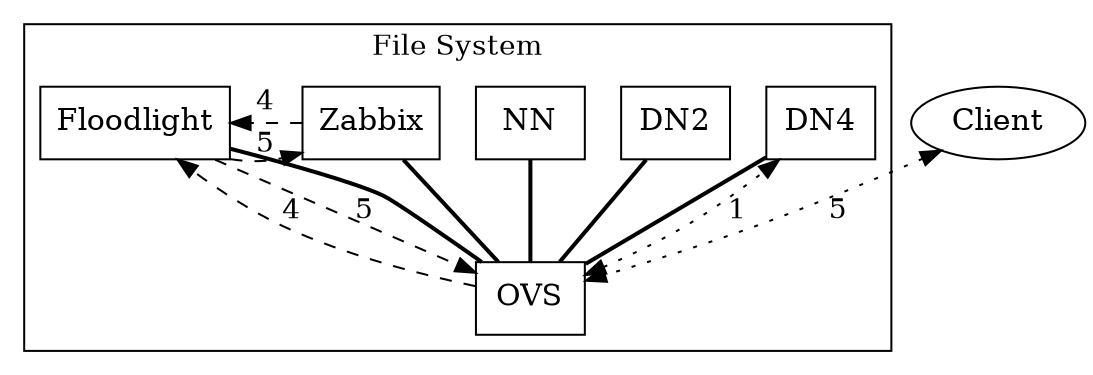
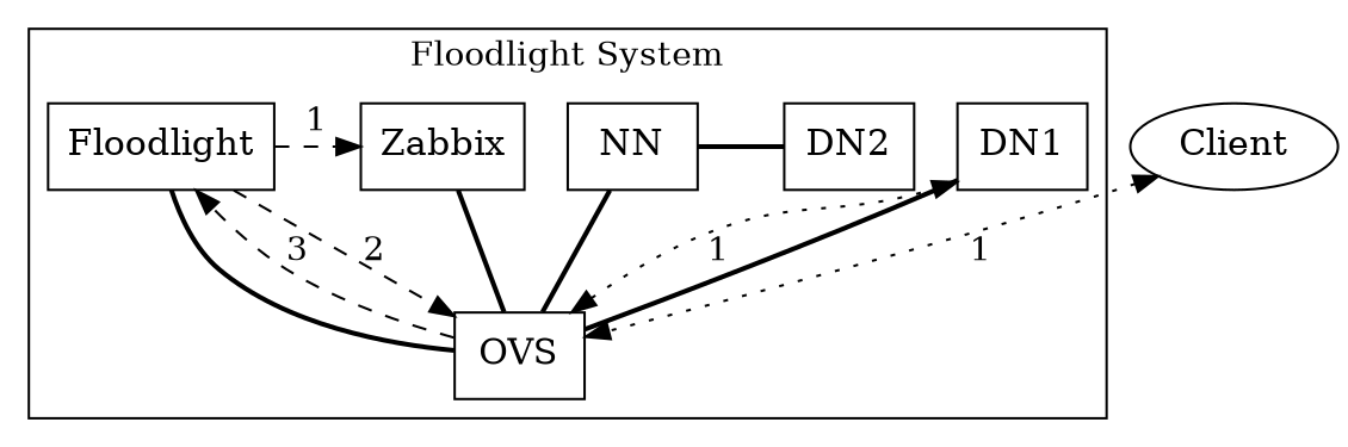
  digraph {
    node [fontsize=15 shape=box]
    edge [style=bold dir=none]
    Zabbix
-   DN1 [label=DN4]
+   DN1
    DN2
    NN
    Floodlight
    OVS
    Client [shape=""]
    subgraph cluster_1 {
-     label="File System"
+     label="Floodlight System"
      OVS
      subgraph sub_2 {
        label="File System"
        rank=same
        Zabbix
        DN1
        DN2
        NN
        Floodlight
      }
    }
    subgraph sub_3 {
      Zabbix
      Floodlight
      OVS
      Client
    }
    subgraph sub_4 {
      DN1
      OVS
      Client
    }
-   Zabbix -> Floodlight [label=4 style=dashed dir=""]
-   Floodlight -> Zabbix [label=5 style=dashed dir=""]
-   Floodlight -> OVS [label=5 style=dashed dir=""]
+   Floodlight -> Zabbix [label=1 style=dashed dir=""]
+   Floodlight -> OVS [label=2 style=dashed dir=""]
    OVS -> Zabbix
    OVS -> DN1
    OVS -> DN1 [dir=both label=1 style=dotted]
-   OVS -> DN2
+   NN -> DN2
    OVS -> NN
    OVS -> Floodlight
-   OVS -> Floodlight [label=4 style=dashed dir=""]
-   Client -> OVS [dir=both label=5 style=dotted]
+   OVS -> Floodlight [label=3 style=dashed dir=""]
+   Client -> OVS [dir=both label=1 style=dotted]
  }
